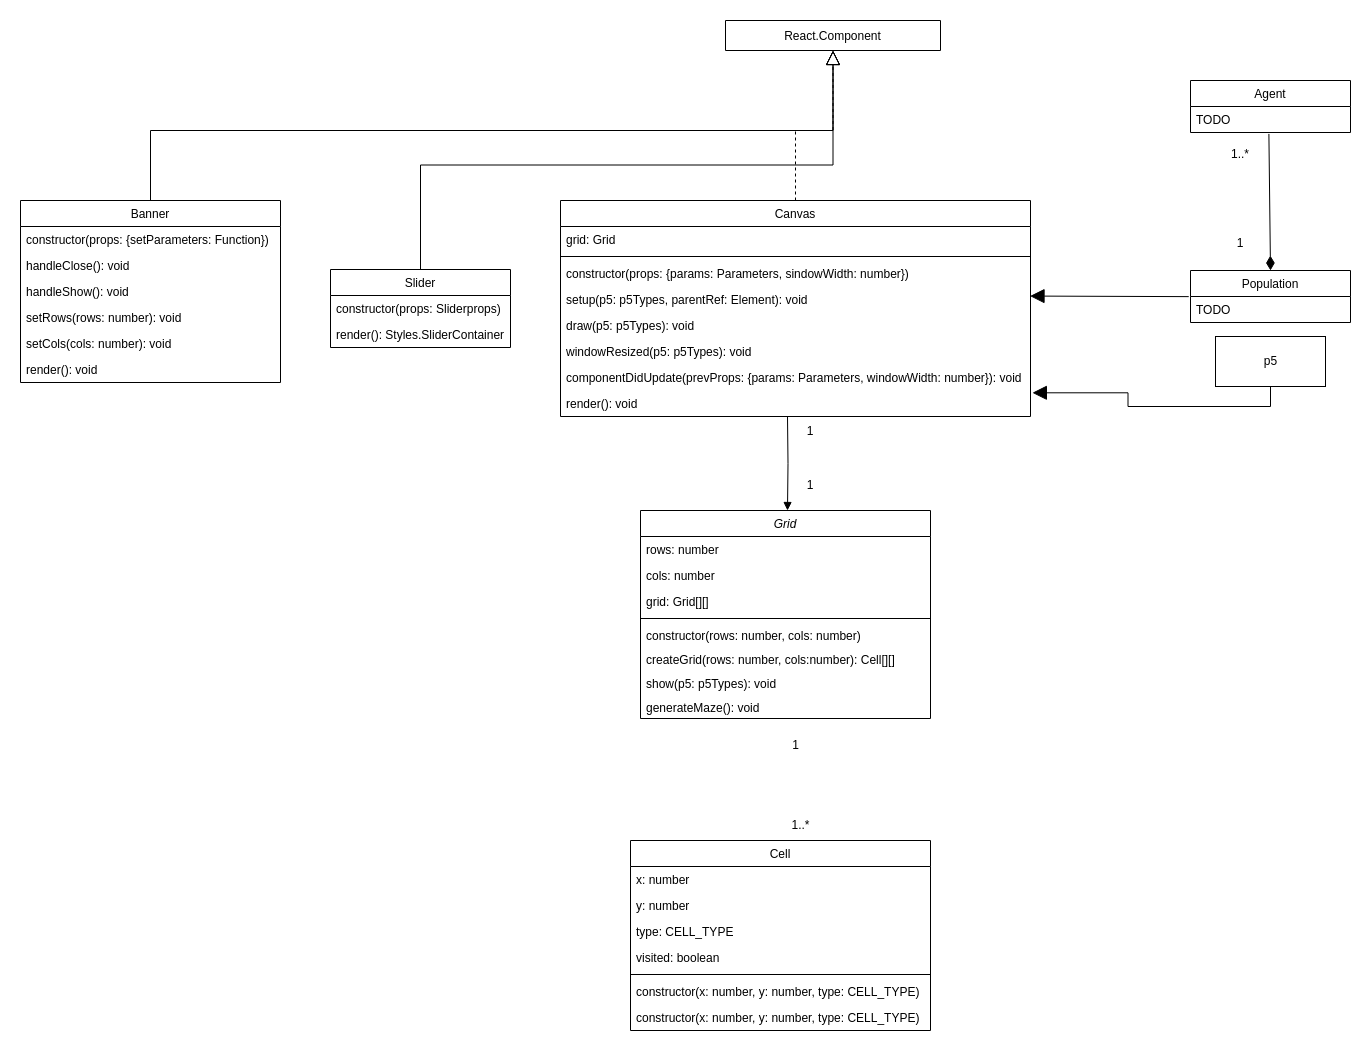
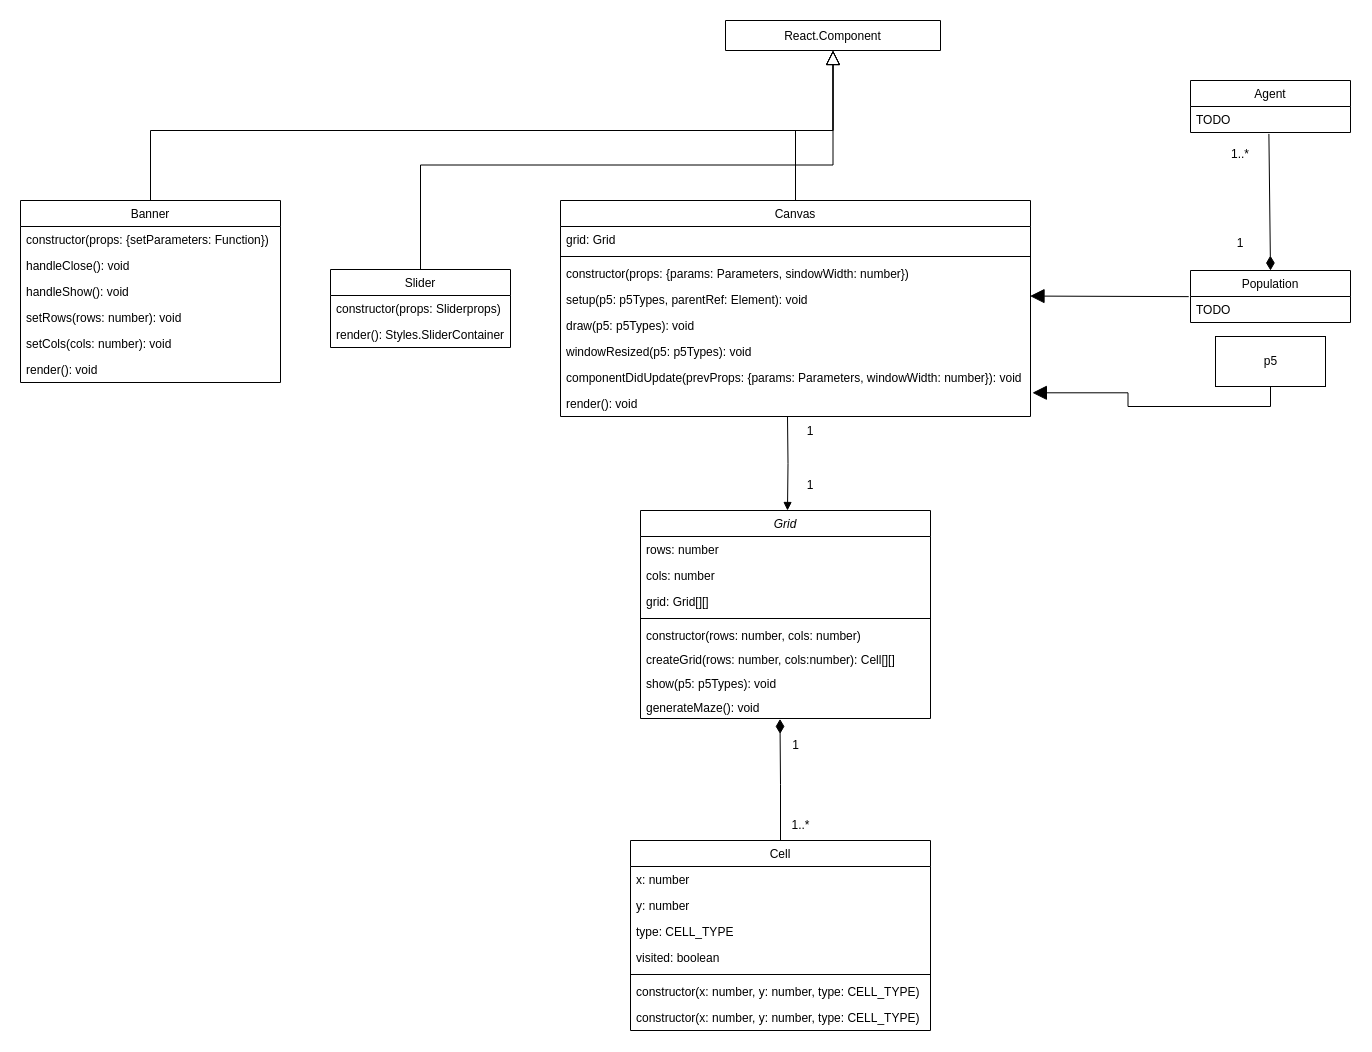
  <mxCell id="0" />
  <mxCell id="1" parent="0" />
  <mxCell id="2" value="Grid" style="swimlane;fontStyle=2;align=center;verticalAlign=top;childLayout=stackLayout;horizontal=1;startSize=26;horizontalStack=0;resizeParent=1;resizeLast=0;collapsible=1;marginBottom=0;rounded=0;shadow=0;strokeWidth=1;" parent="1" vertex="1"><mxGeometry x="640" y="510" width="290" height="208" as="geometry"><mxRectangle x="230" y="140" width="160" height="26" as="alternateBounds" /></mxGeometry></mxCell>
  <mxCell id="3" value="rows: number" style="text;align=left;verticalAlign=top;spacingLeft=4;spacingRight=4;overflow=hidden;rotatable=0;points=[[0,0.5],[1,0.5]];portConstraint=eastwest;rounded=0;shadow=0;html=0;" parent="2" vertex="1"><mxGeometry y="26" width="290" height="26" as="geometry" /></mxCell>
  <mxCell id="4" value="cols: number" style="text;align=left;verticalAlign=top;spacingLeft=4;spacingRight=4;overflow=hidden;rotatable=0;points=[[0,0.5],[1,0.5]];portConstraint=eastwest;rounded=0;shadow=0;html=0;" parent="2" vertex="1"><mxGeometry y="52" width="290" height="26" as="geometry" /></mxCell>
  <mxCell id="5" value="grid: Grid[][]" style="text;align=left;verticalAlign=top;spacingLeft=4;spacingRight=4;overflow=hidden;rotatable=0;points=[[0,0.5],[1,0.5]];portConstraint=eastwest;rounded=0;shadow=0;html=0;" parent="2" vertex="1"><mxGeometry y="78" width="290" height="26" as="geometry" /></mxCell>
  <mxCell id="6" value="" style="line;html=1;strokeWidth=1;align=left;verticalAlign=middle;spacingTop=-1;spacingLeft=3;spacingRight=3;rotatable=0;labelPosition=right;points=[];portConstraint=eastwest;" parent="2" vertex="1"><mxGeometry y="104" width="290" height="8" as="geometry" /></mxCell>
  <mxCell id="7" value="constructor(rows: number, cols: number)" style="text;align=left;verticalAlign=top;spacingLeft=4;spacingRight=4;overflow=hidden;rotatable=0;points=[[0,0.5],[1,0.5]];portConstraint=eastwest;" parent="2" vertex="1"><mxGeometry y="112" width="290" height="24" as="geometry" /></mxCell>
  <mxCell id="8" value="createGrid(rows: number, cols:number): Cell[][]" style="text;align=left;verticalAlign=top;spacingLeft=4;spacingRight=4;overflow=hidden;rotatable=0;points=[[0,0.5],[1,0.5]];portConstraint=eastwest;" parent="2" vertex="1"><mxGeometry y="136" width="290" height="24" as="geometry" /></mxCell>
  <mxCell id="9" value="show(p5: p5Types): void" style="text;align=left;verticalAlign=top;spacingLeft=4;spacingRight=4;overflow=hidden;rotatable=0;points=[[0,0.5],[1,0.5]];portConstraint=eastwest;" parent="2" vertex="1"><mxGeometry y="160" width="290" height="24" as="geometry" /></mxCell>
  <mxCell id="10" value="generateMaze(): void" style="text;align=left;verticalAlign=top;spacingLeft=4;spacingRight=4;overflow=hidden;rotatable=0;points=[[0,0.5],[1,0.5]];portConstraint=eastwest;" parent="2" vertex="1"><mxGeometry y="184" width="290" height="24" as="geometry" /></mxCell>
  <mxCell id="11" style="edgeStyle=orthogonalEdgeStyle;rounded=0;orthogonalLoop=1;jettySize=auto;html=1;exitX=0.5;exitY=0;exitDx=0;exitDy=0;entryX=0.5;entryY=1;entryDx=0;entryDy=0;startArrow=none;startFill=0;endArrow=block;endFill=0;endSize=12;" parent="1" source="12" target="42" edge="1"><mxGeometry relative="1" as="geometry" /></mxCell>
  <mxCell id="12" value="Banner" style="swimlane;fontStyle=0;align=center;verticalAlign=top;childLayout=stackLayout;horizontal=1;startSize=26;horizontalStack=0;resizeParent=1;resizeLast=0;collapsible=1;marginBottom=0;rounded=0;shadow=0;strokeWidth=1;" parent="1" vertex="1"><mxGeometry x="20" y="200" width="260" height="182" as="geometry"><mxRectangle x="130" y="380" width="160" height="26" as="alternateBounds" /></mxGeometry></mxCell>
  <mxCell id="13" value="constructor(props: {setParameters: Function})" style="text;align=left;verticalAlign=top;spacingLeft=4;spacingRight=4;overflow=hidden;rotatable=0;points=[[0,0.5],[1,0.5]];portConstraint=eastwest;rounded=0;shadow=0;html=0;" parent="12" vertex="1"><mxGeometry y="26" width="260" height="26" as="geometry" /></mxCell>
  <mxCell id="14" value="handleClose(): void" style="text;align=left;verticalAlign=top;spacingLeft=4;spacingRight=4;overflow=hidden;rotatable=0;points=[[0,0.5],[1,0.5]];portConstraint=eastwest;fontStyle=0" parent="12" vertex="1"><mxGeometry y="52" width="260" height="26" as="geometry" /></mxCell>
  <mxCell id="15" value="handleShow(): void" style="text;align=left;verticalAlign=top;spacingLeft=4;spacingRight=4;overflow=hidden;rotatable=0;points=[[0,0.5],[1,0.5]];portConstraint=eastwest;" parent="12" vertex="1"><mxGeometry y="78" width="260" height="26" as="geometry" /></mxCell>
  <mxCell id="16" value="setRows(rows: number): void" style="text;align=left;verticalAlign=top;spacingLeft=4;spacingRight=4;overflow=hidden;rotatable=0;points=[[0,0.5],[1,0.5]];portConstraint=eastwest;" parent="12" vertex="1"><mxGeometry y="104" width="260" height="26" as="geometry" /></mxCell>
  <mxCell id="17" value="setCols(cols: number): void" style="text;align=left;verticalAlign=top;spacingLeft=4;spacingRight=4;overflow=hidden;rotatable=0;points=[[0,0.5],[1,0.5]];portConstraint=eastwest;" parent="12" vertex="1"><mxGeometry y="130" width="260" height="26" as="geometry" /></mxCell>
  <mxCell id="18" value="render(): void" style="text;align=left;verticalAlign=top;spacingLeft=4;spacingRight=4;overflow=hidden;rotatable=0;points=[[0,0.5],[1,0.5]];portConstraint=eastwest;" parent="12" vertex="1"><mxGeometry y="156" width="260" height="26" as="geometry" /></mxCell>
+ <mxCell id="19" style="edgeStyle=orthogonalEdgeStyle;rounded=0;orthogonalLoop=1;jettySize=auto;html=1;exitX=0.5;exitY=0;exitDx=0;exitDy=0;entryX=0.481;entryY=1.019;entryDx=0;entryDy=0;entryPerimeter=0;startArrow=none;startFill=0;endArrow=diamondThin;endFill=1;endSize=12;" parent="1" source="20" target="10" edge="1"><mxGeometry relative="1" as="geometry" /></mxCell>
  <mxCell id="20" value="Cell" style="swimlane;fontStyle=0;align=center;verticalAlign=top;childLayout=stackLayout;horizontal=1;startSize=26;horizontalStack=0;resizeParent=1;resizeLast=0;collapsible=1;marginBottom=0;rounded=0;shadow=0;strokeWidth=1;" parent="1" vertex="1"><mxGeometry x="630" y="840" width="300" height="190" as="geometry"><mxRectangle x="550" y="140" width="160" height="26" as="alternateBounds" /></mxGeometry></mxCell>
  <mxCell id="21" value="x: number" style="text;align=left;verticalAlign=top;spacingLeft=4;spacingRight=4;overflow=hidden;rotatable=0;points=[[0,0.5],[1,0.5]];portConstraint=eastwest;" parent="20" vertex="1"><mxGeometry y="26" width="300" height="26" as="geometry" /></mxCell>
  <mxCell id="22" value="y: number" style="text;align=left;verticalAlign=top;spacingLeft=4;spacingRight=4;overflow=hidden;rotatable=0;points=[[0,0.5],[1,0.5]];portConstraint=eastwest;rounded=0;shadow=0;html=0;" parent="20" vertex="1"><mxGeometry y="52" width="300" height="26" as="geometry" /></mxCell>
  <mxCell id="23" value="type: CELL_TYPE" style="text;align=left;verticalAlign=top;spacingLeft=4;spacingRight=4;overflow=hidden;rotatable=0;points=[[0,0.5],[1,0.5]];portConstraint=eastwest;rounded=0;shadow=0;html=0;" parent="20" vertex="1"><mxGeometry y="78" width="300" height="26" as="geometry" /></mxCell>
  <mxCell id="24" value="visited: boolean" style="text;align=left;verticalAlign=top;spacingLeft=4;spacingRight=4;overflow=hidden;rotatable=0;points=[[0,0.5],[1,0.5]];portConstraint=eastwest;rounded=0;shadow=0;html=0;" parent="20" vertex="1"><mxGeometry y="104" width="300" height="26" as="geometry" /></mxCell>
  <mxCell id="25" value="" style="line;html=1;strokeWidth=1;align=left;verticalAlign=middle;spacingTop=-1;spacingLeft=3;spacingRight=3;rotatable=0;labelPosition=right;points=[];portConstraint=eastwest;" parent="20" vertex="1"><mxGeometry y="130" width="300" height="8" as="geometry" /></mxCell>
  <mxCell id="26" value="constructor(x: number, y: number, type: CELL_TYPE)" style="text;align=left;verticalAlign=top;spacingLeft=4;spacingRight=4;overflow=hidden;rotatable=0;points=[[0,0.5],[1,0.5]];portConstraint=eastwest;" parent="20" vertex="1"><mxGeometry y="138" width="300" height="26" as="geometry" /></mxCell>
  <mxCell id="27" value="constructor(x: number, y: number, type: CELL_TYPE)" style="text;align=left;verticalAlign=top;spacingLeft=4;spacingRight=4;overflow=hidden;rotatable=0;points=[[0,0.5],[1,0.5]];portConstraint=eastwest;" parent="20" vertex="1"><mxGeometry y="164" width="300" height="26" as="geometry" /></mxCell>
- <mxCell id="28" style="edgeStyle=orthogonalEdgeStyle;rounded=0;orthogonalLoop=1;jettySize=auto;html=1;exitX=0.5;exitY=0;exitDx=0;exitDy=0;entryX=0.5;entryY=1;entryDx=0;entryDy=0;startArrow=none;startFill=0;endArrow=block;endFill=0;endSize=12;dashed=1;" parent="1" source="29" target="42" edge="1"><mxGeometry relative="1" as="geometry" /></mxCell>
+ <mxCell id="28" style="edgeStyle=orthogonalEdgeStyle;rounded=0;orthogonalLoop=1;jettySize=auto;html=1;exitX=0.5;exitY=0;exitDx=0;exitDy=0;entryX=0.5;entryY=1;entryDx=0;entryDy=0;startArrow=none;startFill=0;endArrow=block;endFill=0;endSize=12;" parent="1" source="29" target="42" edge="1"><mxGeometry relative="1" as="geometry" /></mxCell>
  <mxCell id="29" value="Canvas" style="swimlane;fontStyle=0;align=center;verticalAlign=top;childLayout=stackLayout;horizontal=1;startSize=26;horizontalStack=0;resizeParent=1;resizeParentMax=0;resizeLast=0;collapsible=1;marginBottom=0;" parent="1" vertex="1"><mxGeometry x="560" y="200" width="470" height="216" as="geometry" /></mxCell>
  <mxCell id="30" value="grid: Grid" style="text;strokeColor=none;fillColor=none;align=left;verticalAlign=top;spacingLeft=4;spacingRight=4;overflow=hidden;rotatable=0;points=[[0,0.5],[1,0.5]];portConstraint=eastwest;" parent="29" vertex="1"><mxGeometry y="26" width="470" height="26" as="geometry" /></mxCell>
  <mxCell id="31" value="" style="line;strokeWidth=1;fillColor=none;align=left;verticalAlign=middle;spacingTop=-1;spacingLeft=3;spacingRight=3;rotatable=0;labelPosition=right;points=[];portConstraint=eastwest;strokeColor=inherit;" parent="29" vertex="1"><mxGeometry y="52" width="470" height="8" as="geometry" /></mxCell>
  <mxCell id="32" value="constructor(props: {params: Parameters, sindowWidth: number})" style="text;strokeColor=none;fillColor=none;align=left;verticalAlign=top;spacingLeft=4;spacingRight=4;overflow=hidden;rotatable=0;points=[[0,0.5],[1,0.5]];portConstraint=eastwest;" parent="29" vertex="1"><mxGeometry y="60" width="470" height="26" as="geometry" /></mxCell>
  <mxCell id="33" value="setup(p5: p5Types, parentRef: Element): void" style="text;strokeColor=none;fillColor=none;align=left;verticalAlign=top;spacingLeft=4;spacingRight=4;overflow=hidden;rotatable=0;points=[[0,0.5],[1,0.5]];portConstraint=eastwest;" parent="29" vertex="1"><mxGeometry y="86" width="470" height="26" as="geometry" /></mxCell>
  <mxCell id="34" value="draw(p5: p5Types): void" style="text;strokeColor=none;fillColor=none;align=left;verticalAlign=top;spacingLeft=4;spacingRight=4;overflow=hidden;rotatable=0;points=[[0,0.5],[1,0.5]];portConstraint=eastwest;" parent="29" vertex="1"><mxGeometry y="112" width="470" height="26" as="geometry" /></mxCell>
  <mxCell id="35" value="windowResized(p5: p5Types): void" style="text;strokeColor=none;fillColor=none;align=left;verticalAlign=top;spacingLeft=4;spacingRight=4;overflow=hidden;rotatable=0;points=[[0,0.5],[1,0.5]];portConstraint=eastwest;" parent="29" vertex="1"><mxGeometry y="138" width="470" height="26" as="geometry" /></mxCell>
  <mxCell id="36" value="componentDidUpdate(prevProps: {params: Parameters, windowWidth: number}): void" style="text;strokeColor=none;fillColor=none;align=left;verticalAlign=top;spacingLeft=4;spacingRight=4;overflow=hidden;rotatable=0;points=[[0,0.5],[1,0.5]];portConstraint=eastwest;" parent="29" vertex="1"><mxGeometry y="164" width="470" height="26" as="geometry" /></mxCell>
  <mxCell id="37" value="render(): void" style="text;strokeColor=none;fillColor=none;align=left;verticalAlign=top;spacingLeft=4;spacingRight=4;overflow=hidden;rotatable=0;points=[[0,0.5],[1,0.5]];portConstraint=eastwest;" parent="29" vertex="1"><mxGeometry y="190" width="470" height="26" as="geometry" /></mxCell>
  <mxCell id="38" style="edgeStyle=orthogonalEdgeStyle;rounded=0;orthogonalLoop=1;jettySize=auto;html=1;exitX=0.5;exitY=0;exitDx=0;exitDy=0;startArrow=none;startFill=0;endArrow=block;endFill=0;endSize=12;" parent="1" source="39" target="42" edge="1"><mxGeometry relative="1" as="geometry" /></mxCell>
  <mxCell id="39" value="Slider" style="swimlane;fontStyle=0;align=center;verticalAlign=top;childLayout=stackLayout;horizontal=1;startSize=26;horizontalStack=0;resizeParent=1;resizeParentMax=0;resizeLast=0;collapsible=1;marginBottom=0;" parent="1" vertex="1"><mxGeometry x="330" y="269" width="180" height="78" as="geometry" /></mxCell>
  <mxCell id="40" value="constructor(props: Sliderprops)" style="text;strokeColor=none;fillColor=none;align=left;verticalAlign=top;spacingLeft=4;spacingRight=4;overflow=hidden;rotatable=0;points=[[0,0.5],[1,0.5]];portConstraint=eastwest;" parent="39" vertex="1"><mxGeometry y="26" width="180" height="26" as="geometry" /></mxCell>
  <mxCell id="41" value="render(): Styles.SliderContainer" style="text;strokeColor=none;fillColor=none;align=left;verticalAlign=top;spacingLeft=4;spacingRight=4;overflow=hidden;rotatable=0;points=[[0,0.5],[1,0.5]];portConstraint=eastwest;" parent="39" vertex="1"><mxGeometry y="52" width="180" height="26" as="geometry" /></mxCell>
  <mxCell id="42" value="React.Component" style="swimlane;fontStyle=0;childLayout=stackLayout;horizontal=1;startSize=30;fillColor=none;horizontalStack=0;resizeParent=1;resizeParentMax=0;resizeLast=0;collapsible=1;marginBottom=0;" parent="1" vertex="1"><mxGeometry x="725" y="20" width="215" height="30" as="geometry" /></mxCell>
  <mxCell id="43" value="Population" style="swimlane;fontStyle=0;align=center;verticalAlign=top;childLayout=stackLayout;horizontal=1;startSize=26;horizontalStack=0;resizeParent=1;resizeParentMax=0;resizeLast=0;collapsible=1;marginBottom=0;" parent="1" vertex="1"><mxGeometry x="1190" y="270" width="160" height="52" as="geometry" /></mxCell>
  <mxCell id="44" value="TODO" style="text;strokeColor=none;fillColor=none;align=left;verticalAlign=top;spacingLeft=4;spacingRight=4;overflow=hidden;rotatable=0;points=[[0,0.5],[1,0.5]];portConstraint=eastwest;" parent="43" vertex="1"><mxGeometry y="26" width="160" height="26" as="geometry" /></mxCell>
  <mxCell id="45" value="Agent" style="swimlane;fontStyle=0;align=center;verticalAlign=top;childLayout=stackLayout;horizontal=1;startSize=26;horizontalStack=0;resizeParent=1;resizeParentMax=0;resizeLast=0;collapsible=1;marginBottom=0;" parent="1" vertex="1"><mxGeometry x="1190" y="80" width="160" height="52" as="geometry" /></mxCell>
  <mxCell id="46" value="TODO" style="text;strokeColor=none;fillColor=none;align=left;verticalAlign=top;spacingLeft=4;spacingRight=4;overflow=hidden;rotatable=0;points=[[0,0.5],[1,0.5]];portConstraint=eastwest;" parent="45" vertex="1"><mxGeometry y="26" width="160" height="26" as="geometry" /></mxCell>
  <mxCell id="47" value="" style="endArrow=diamondThin;endFill=1;endSize=12;html=1;rounded=0;exitX=0.49;exitY=1.054;exitDx=0;exitDy=0;entryX=0.5;entryY=0;entryDx=0;entryDy=0;exitPerimeter=0;" parent="1" source="46" target="43" edge="1"><mxGeometry width="160" relative="1" as="geometry"><mxPoint x="870" y="150" as="sourcePoint" /><mxPoint x="1030" y="150" as="targetPoint" /></mxGeometry></mxCell>
  <mxCell id="48" value="" style="endArrow=block;endFill=1;endSize=12;html=1;rounded=0;entryX=0.999;entryY=0.368;entryDx=0;entryDy=0;exitX=-0.011;exitY=0.005;exitDx=0;exitDy=0;exitPerimeter=0;entryPerimeter=0;" parent="1" source="44" target="33" edge="1"><mxGeometry width="160" relative="1" as="geometry"><mxPoint x="1130" y="330" as="sourcePoint" /><mxPoint x="780" y="120" as="targetPoint" /></mxGeometry></mxCell>
  <mxCell id="49" value="1" style="text;html=1;strokeColor=none;fillColor=none;align=center;verticalAlign=middle;whiteSpace=wrap;rounded=0;" parent="1" vertex="1"><mxGeometry x="1210" y="228" width="60" height="30" as="geometry" /></mxCell>
  <mxCell id="50" value="1..*" style="text;html=1;strokeColor=none;fillColor=none;align=center;verticalAlign=middle;whiteSpace=wrap;rounded=0;" parent="1" vertex="1"><mxGeometry x="1210" y="139" width="60" height="30" as="geometry" /></mxCell>
  <mxCell id="51" style="edgeStyle=orthogonalEdgeStyle;rounded=0;orthogonalLoop=1;jettySize=auto;html=1;entryX=0.483;entryY=1.006;entryDx=0;entryDy=0;entryPerimeter=0;startArrow=block;startFill=1;endArrow=none;endFill=0;endSize=12;" parent="1" target="37" edge="1"><mxGeometry relative="1" as="geometry"><mxPoint x="787" y="510" as="sourcePoint" /></mxGeometry></mxCell>
  <mxCell id="52" style="edgeStyle=orthogonalEdgeStyle;rounded=0;orthogonalLoop=1;jettySize=auto;html=1;entryX=1.004;entryY=0.089;entryDx=0;entryDy=0;entryPerimeter=0;startArrow=none;startFill=0;endArrow=block;endFill=1;endSize=12;" parent="1" source="53" target="37" edge="1"><mxGeometry relative="1" as="geometry" /></mxCell>
  <mxCell id="53" value="p5" style="html=1;" parent="1" vertex="1"><mxGeometry x="1215" y="336" width="110" height="50" as="geometry" /></mxCell>
  <mxCell id="54" value="1..*" style="text;html=1;align=center;verticalAlign=middle;resizable=0;points=[];autosize=1;strokeColor=none;fillColor=none;" parent="1" vertex="1"><mxGeometry x="780" y="810" width="40" height="30" as="geometry" /></mxCell>
  <mxCell id="55" value="1" style="text;html=1;align=center;verticalAlign=middle;resizable=0;points=[];autosize=1;strokeColor=none;fillColor=none;" parent="1" vertex="1"><mxGeometry x="780" y="730" width="30" height="30" as="geometry" /></mxCell>
  <mxCell id="56" value="1" style="text;html=1;strokeColor=none;fillColor=none;align=center;verticalAlign=middle;whiteSpace=wrap;rounded=0;" vertex="1" parent="1"><mxGeometry x="780" y="416" width="60" height="30" as="geometry" /></mxCell>
  <mxCell id="57" value="1" style="text;html=1;strokeColor=none;fillColor=none;align=center;verticalAlign=middle;whiteSpace=wrap;rounded=0;" vertex="1" parent="1"><mxGeometry x="780" y="470" width="60" height="30" as="geometry" /></mxCell>
